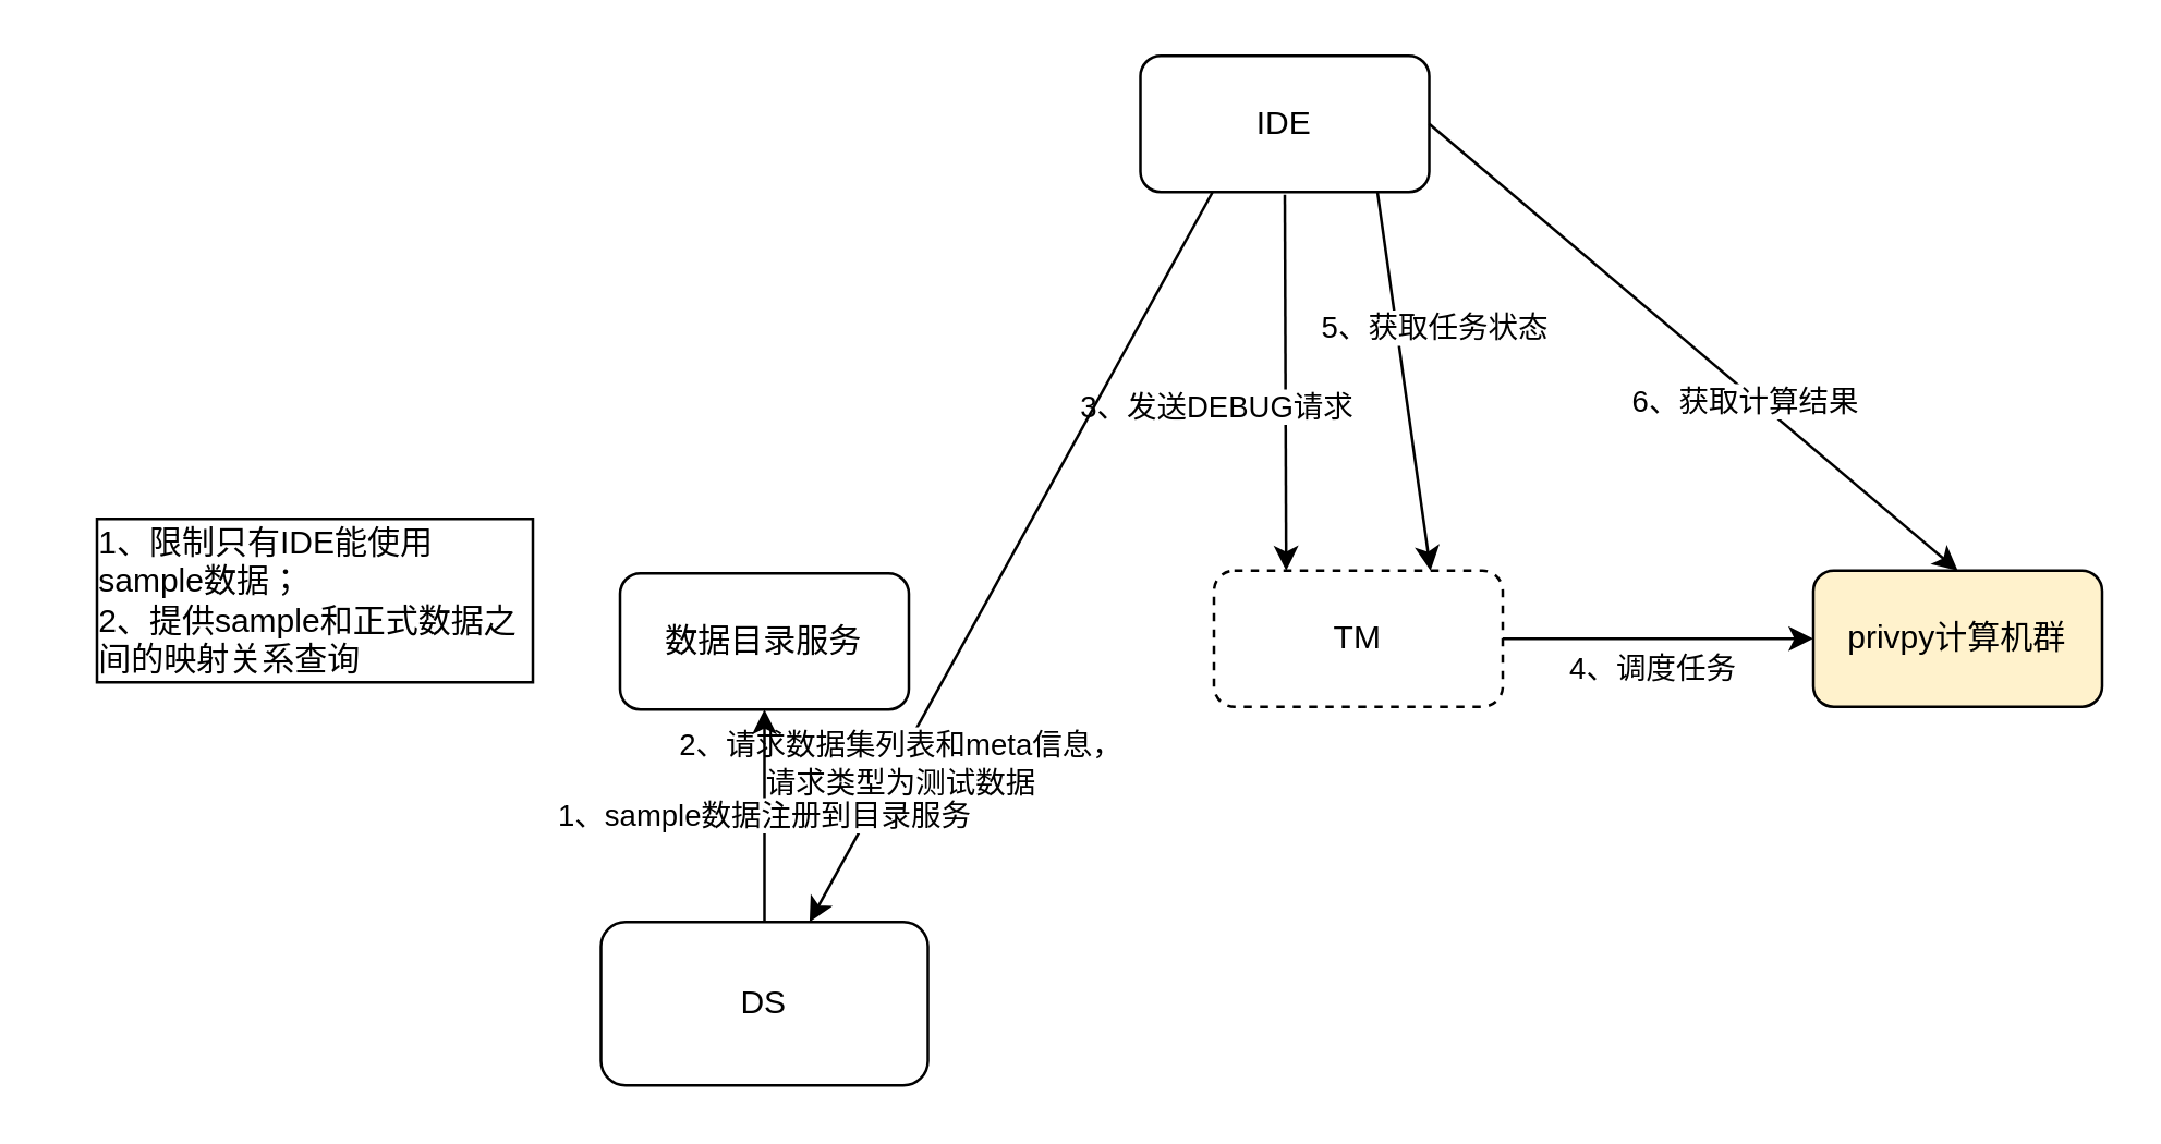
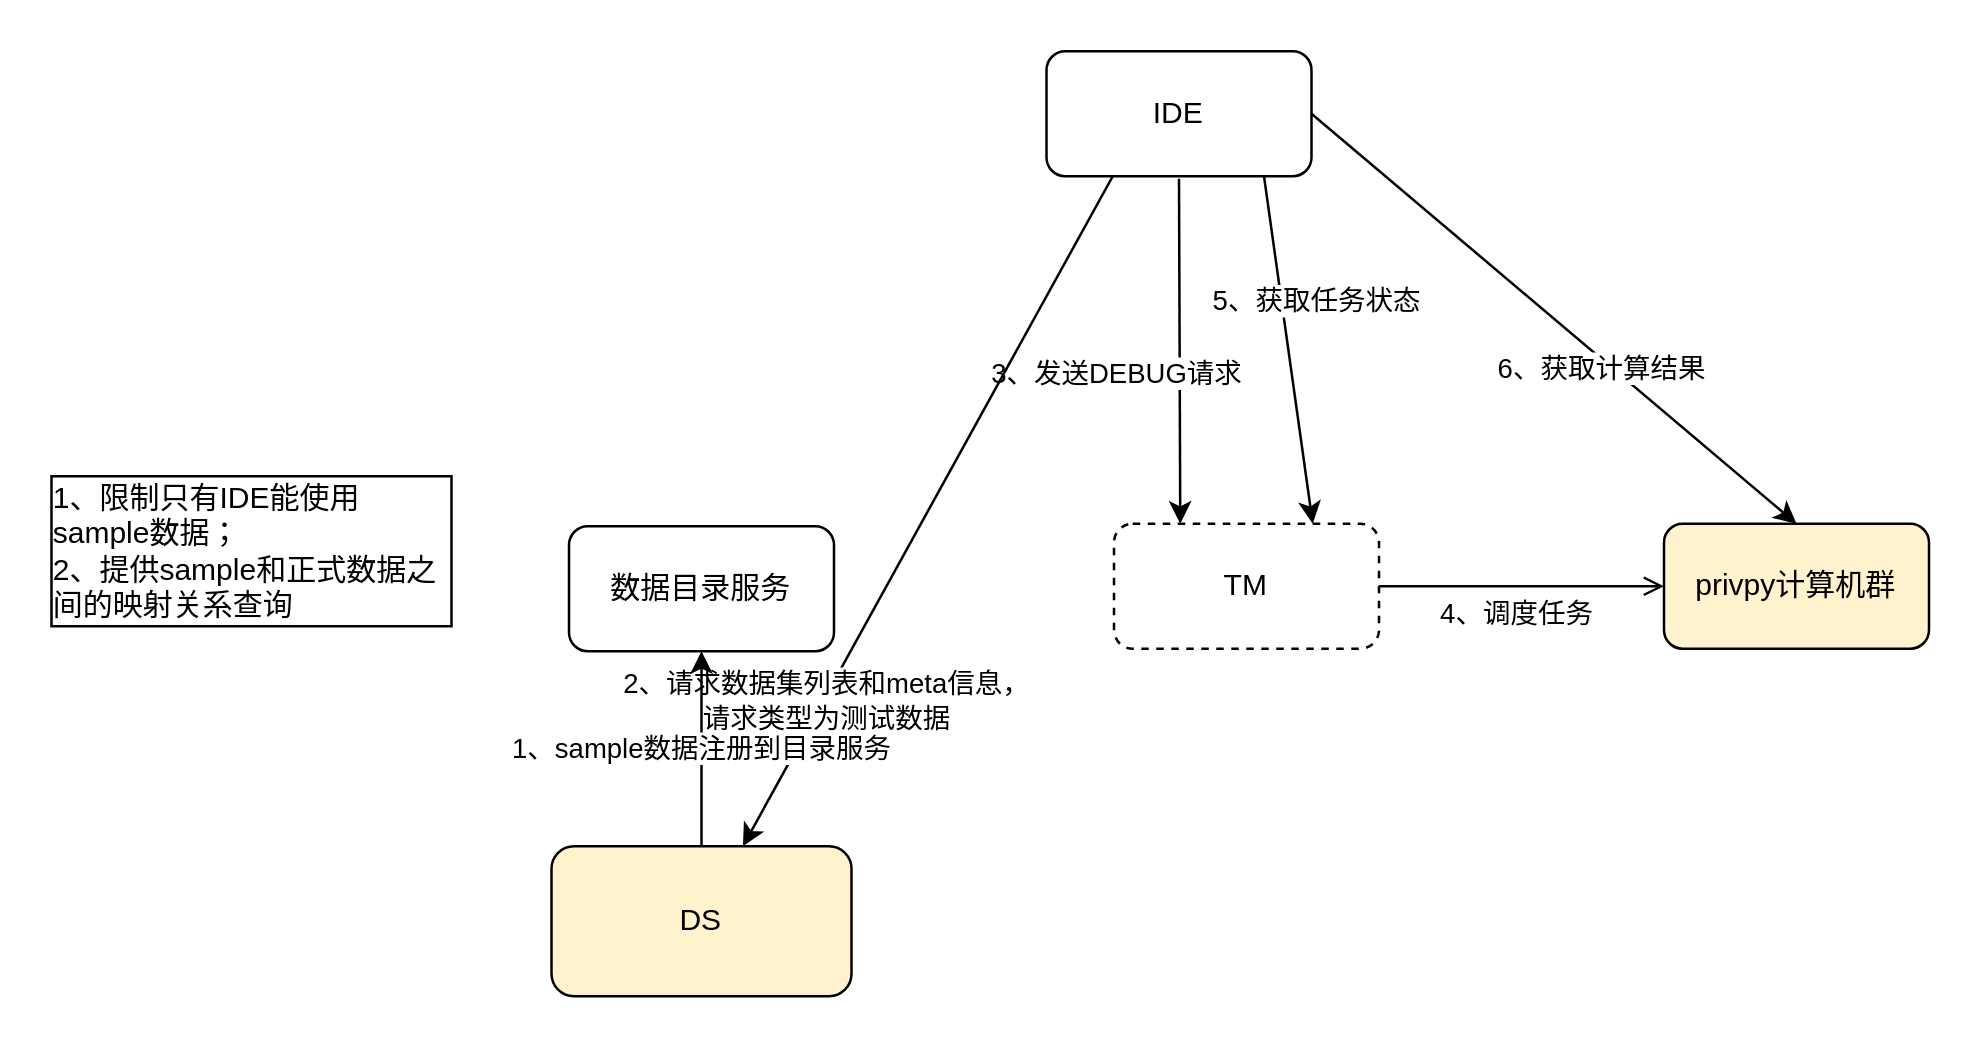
  <mxCell id="0" />
  <mxCell id="1" parent="0" />
  <mxCell id="2" value="数据目录服务" style="rounded=1;whiteSpace=wrap;html=1;" parent="1" vertex="1"><mxGeometry x="227" y="210" width="106" height="50" as="geometry" /></mxCell>
  <mxCell id="3" value="privpy计算机群" style="rounded=1;whiteSpace=wrap;html=1;fillColor=#fff2cc;" parent="1" vertex="1"><mxGeometry x="665" y="209" width="106" height="50" as="geometry" /></mxCell>
  <mxCell id="4" value="TM" style="rounded=1;whiteSpace=wrap;html=1;dashed=1;" parent="1" vertex="1"><mxGeometry x="445" y="209" width="106" height="50" as="geometry" /></mxCell>
  <mxCell id="5" value="IDE" style="rounded=1;whiteSpace=wrap;html=1;" parent="1" vertex="1"><mxGeometry x="418" y="20" width="106" height="50" as="geometry" /></mxCell>
  <mxCell id="6" value="3、发送DEBUG请求" style="endArrow=classic;html=1;entryX=0.25;entryY=0;entryDx=0;entryDy=0;exitX=0.5;exitY=1;exitDx=0;exitDy=0;" parent="1" target="4" edge="1"><mxGeometry x="0.13" y="-25" width="50" height="50" relative="1" as="geometry"><mxPoint x="471" y="71" as="sourcePoint" /><mxPoint x="473.5" y="171" as="targetPoint" /><mxPoint as="offset" /></mxGeometry></mxCell>
  <mxCell id="7" value="2、请求数据集列表和meta信息，&lt;br&gt;请求类型为测试数据" style="endArrow=classic;html=1;exitX=0.25;exitY=1;exitDx=0;exitDy=0;" parent="1" source="5" target="13" edge="1"><mxGeometry x="0.559" y="1" width="50" height="50" relative="1" as="geometry"><mxPoint x="507" y="290" as="sourcePoint" /><mxPoint x="557" y="240" as="targetPoint" /><mxPoint as="offset" /></mxGeometry></mxCell>
- <mxCell id="8" value="" style="endArrow=classic;html=1;entryX=0;entryY=0.5;entryDx=0;entryDy=0;" parent="1" source="4" target="3" edge="1"><mxGeometry width="50" height="50" relative="1" as="geometry"><mxPoint x="507" y="290" as="sourcePoint" /><mxPoint x="557" y="240" as="targetPoint" /><Array as="points" /></mxGeometry></mxCell>
+ <mxCell id="8" value="" style="endArrow=open;html=1;entryX=0;entryY=0.5;entryDx=0;entryDy=0;" parent="1" source="4" target="3" edge="1"><mxGeometry width="50" height="50" relative="1" as="geometry"><mxPoint x="507" y="290" as="sourcePoint" /><mxPoint x="557" y="240" as="targetPoint" /><Array as="points" /></mxGeometry></mxCell>
  <mxCell id="9" value="4、调度任务" style="edgeLabel;html=1;align=center;verticalAlign=middle;resizable=0;points=[];" parent="8" vertex="1" connectable="0"><mxGeometry x="-0.48" y="-2" relative="1" as="geometry"><mxPoint x="24" y="8" as="offset" /></mxGeometry></mxCell>
  <mxCell id="10" value="" style="endArrow=classic;html=1;entryX=0.5;entryY=0;entryDx=0;entryDy=0;exitX=1;exitY=0.5;exitDx=0;exitDy=0;" parent="1" source="5" target="3" edge="1"><mxGeometry width="50" height="50" relative="1" as="geometry"><mxPoint x="667" y="20" as="sourcePoint" /><mxPoint x="557" y="240" as="targetPoint" /></mxGeometry></mxCell>
  <mxCell id="11" value="6、获取计算结果" style="edgeLabel;html=1;align=center;verticalAlign=middle;resizable=0;points=[];" parent="10" vertex="1" connectable="0"><mxGeometry x="0.211" y="-3" relative="1" as="geometry"><mxPoint as="offset" /></mxGeometry></mxCell>
  <mxCell id="12" value="5、获取任务状态" style="endArrow=classic;html=1;entryX=0.75;entryY=0;entryDx=0;entryDy=0;" parent="1" target="4" edge="1"><mxGeometry x="-0.256" y="14" width="50" height="50" relative="1" as="geometry"><mxPoint x="505" y="70" as="sourcePoint" /><mxPoint x="557" y="240" as="targetPoint" /><mxPoint as="offset" /></mxGeometry></mxCell>
- <mxCell id="13" value="DS" style="rounded=1;whiteSpace=wrap;html=1;" vertex="1" parent="1"><mxGeometry x="220" y="338" width="120" height="60" as="geometry" /></mxCell>
+ <mxCell id="13" value="DS" style="rounded=1;whiteSpace=wrap;html=1;fillColor=#fff2cc;" vertex="1" parent="1"><mxGeometry x="220" y="338" width="120" height="60" as="geometry" /></mxCell>
  <mxCell id="14" value="1、sample数据注册到目录服务" style="endArrow=classic;html=1;exitX=0.5;exitY=0;exitDx=0;exitDy=0;entryX=0.5;entryY=1;entryDx=0;entryDy=0;" edge="1" parent="1" source="13" target="2"><mxGeometry width="50" height="50" relative="1" as="geometry"><mxPoint x="447" y="280" as="sourcePoint" /><mxPoint x="497" y="230" as="targetPoint" /></mxGeometry></mxCell>
- <mxCell id="15" value="&lt;div style=&quot;text-align: left&quot;&gt;&lt;span&gt;1、限制只有IDE能使用sample数据；&lt;/span&gt;&lt;/div&gt;&lt;span&gt;&lt;div style=&quot;text-align: left&quot;&gt;&lt;span&gt;2、提供sample和正式数据之间的映射关系查询&lt;/span&gt;&lt;/div&gt;&lt;/span&gt;" style="rounded=0;whiteSpace=wrap;html=1;" vertex="1" parent="1"><mxGeometry x="35" y="190" width="160" height="60" as="geometry" /></mxCell>
+ <mxCell id="15" value="&lt;div style=&quot;text-align: left&quot;&gt;&lt;span&gt;1、限制只有IDE能使用sample数据；&lt;/span&gt;&lt;/div&gt;&lt;span&gt;&lt;div style=&quot;text-align: left&quot;&gt;&lt;span&gt;2、提供sample和正式数据之间的映射关系查询&lt;/span&gt;&lt;/div&gt;&lt;/span&gt;" style="rounded=0;whiteSpace=wrap;html=1;" vertex="1" parent="1"><mxGeometry x="20" y="190" width="160" height="60" as="geometry" /></mxCell>
